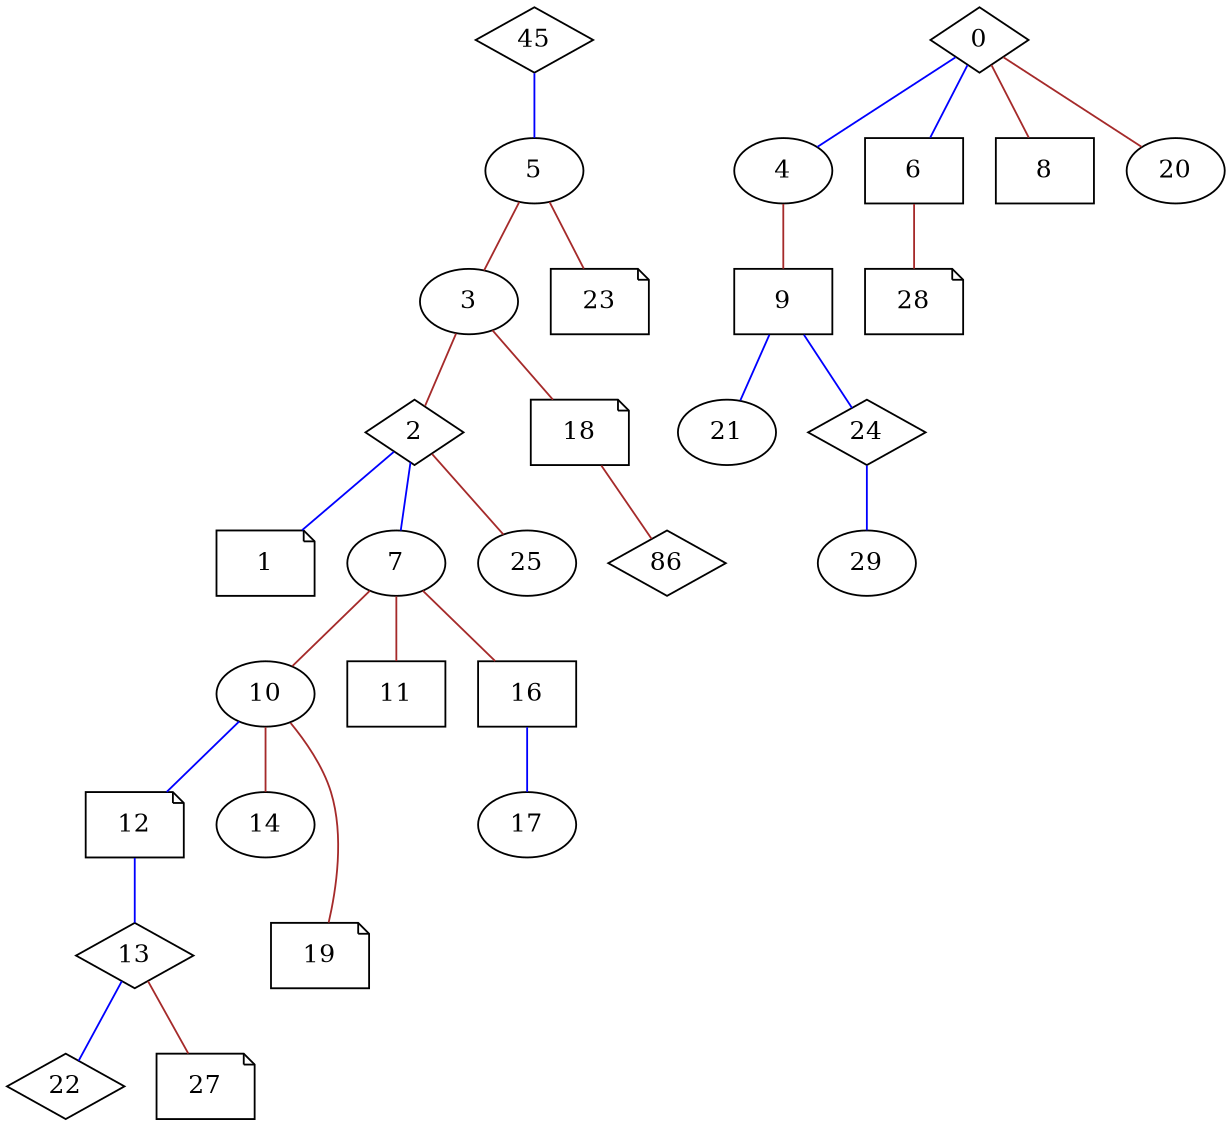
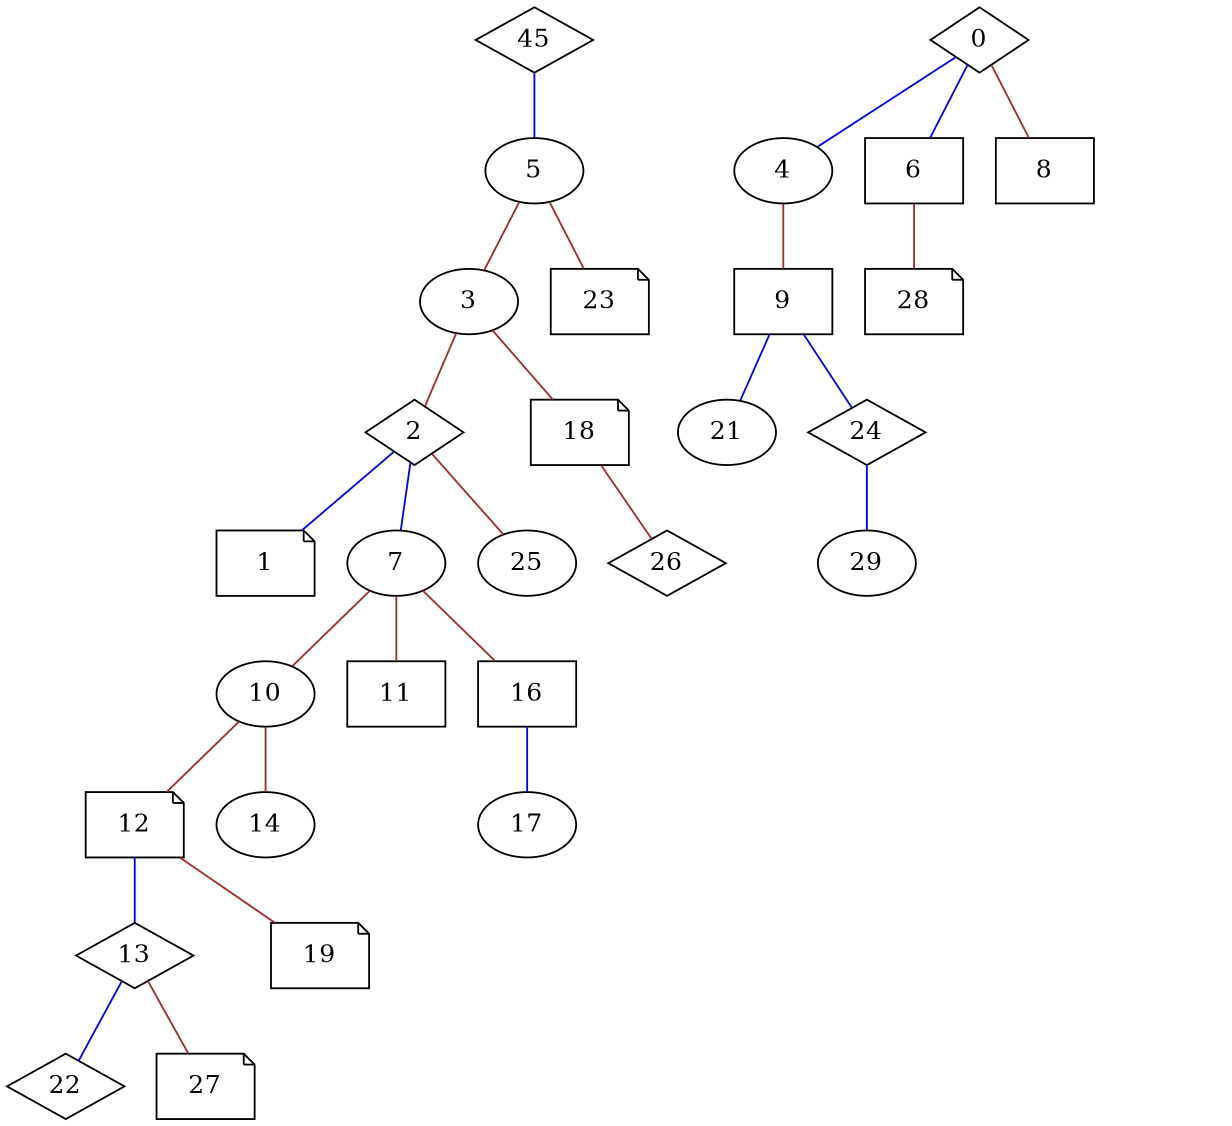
  graph {
    node [shape=ellipse]
    edge [color=brown]
    n1 [label=45 shape=diamond]
    5
    3
    23 [shape=note]
    2 [shape=diamond]
    18 [shape=note]
    1 [shape=note]
    7
    25
-   26 [shape=diamond label=86]
+   26 [shape=diamond]
    10
    11 [shape=box]
    16 [shape=box]
    0 [shape=diamond]
    4
    6 [shape=box]
    8 [shape=box]
-   20
    9 [shape=box]
    28 [shape=note]
    21
    24 [shape=diamond]
    29
    12 [shape=note]
    14
    17
    13 [shape=diamond]
    19 [shape=note]
    22 [shape=diamond]
    27 [shape=note]
    n1 -- 5 [color=blue]
    5 -- 3
    5 -- 23
    3 -- 2
    3 -- 18
    2 -- 1 [color=blue]
    2 -- 7 [color=blue]
    2 -- 25
    18 -- 26
    7 -- 10
    7 -- 11
    7 -- 16
-   10 -- 12 [color=blue]
+   10 -- 12
    10 -- 14
    16 -- 17 [color=blue]
    0 -- 4 [color=blue]
    0 -- 6 [color=blue]
    0 -- 8
-   0 -- 20
    4 -- 9
    6 -- 28
    9 -- 21 [color=blue]
    9 -- 24 [color=blue]
    24 -- 29 [color=blue]
    12 -- 13 [color=blue]
-   10 -- 19
+   12 -- 19
    13 -- 22 [color=blue]
    13 -- 27
  }
